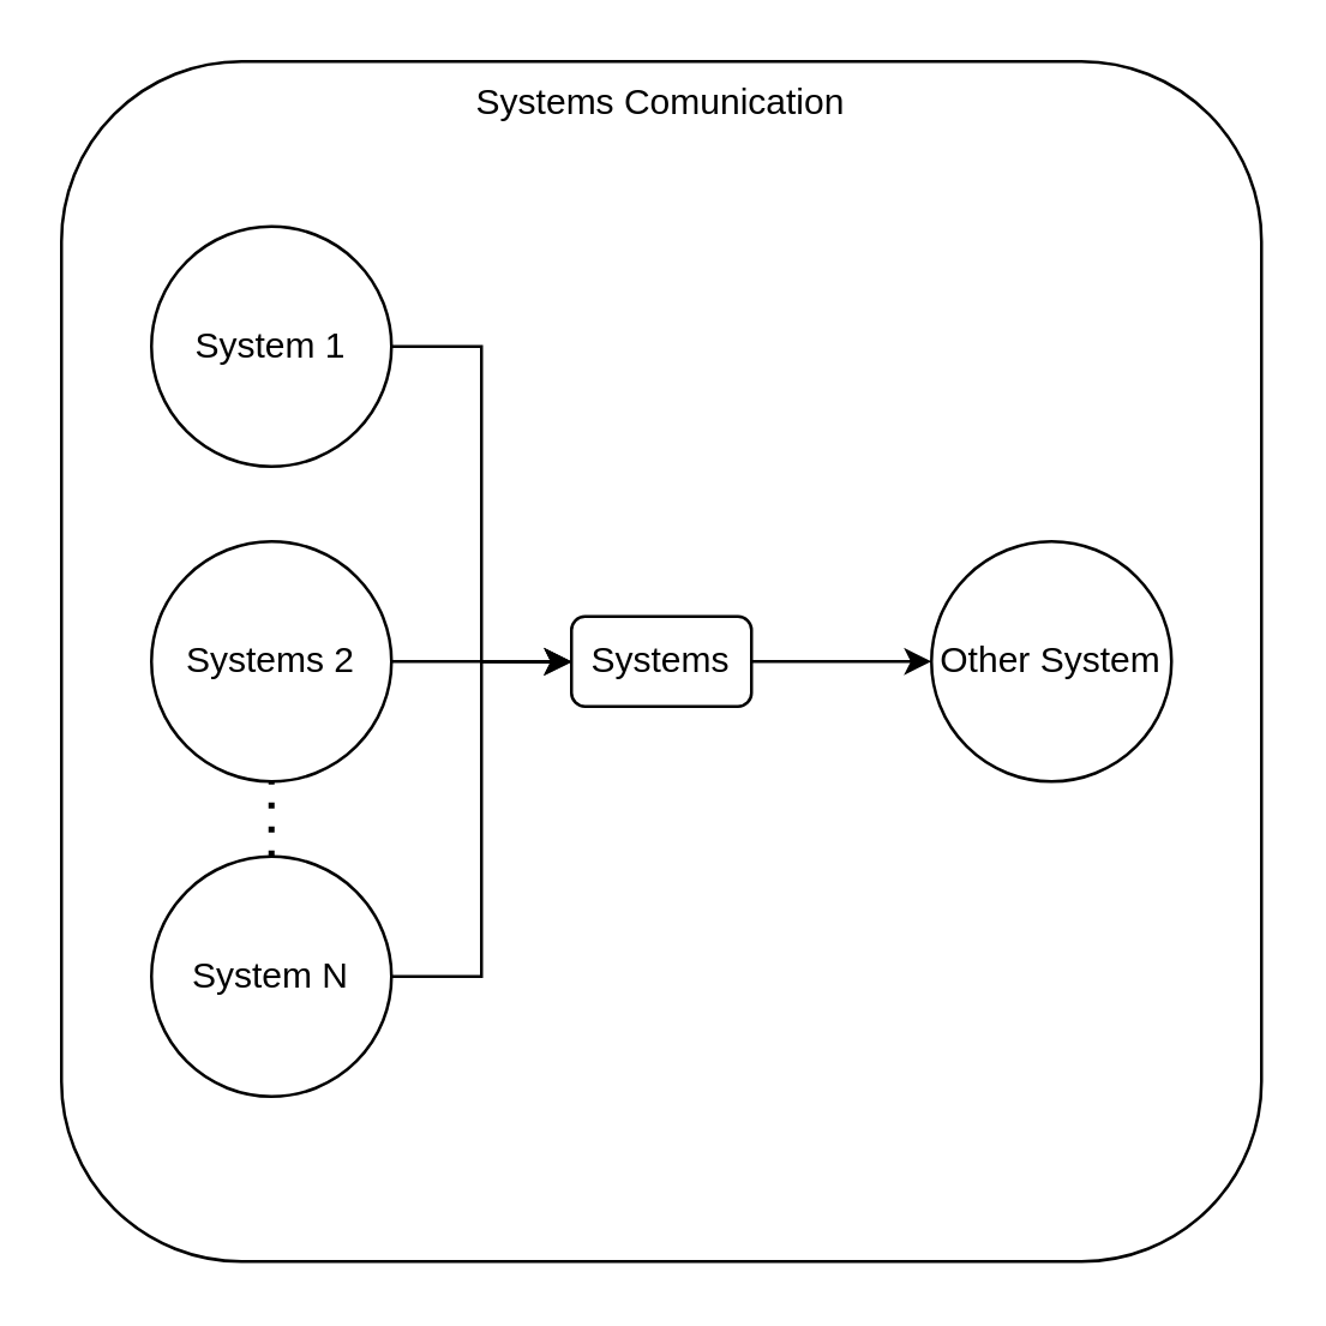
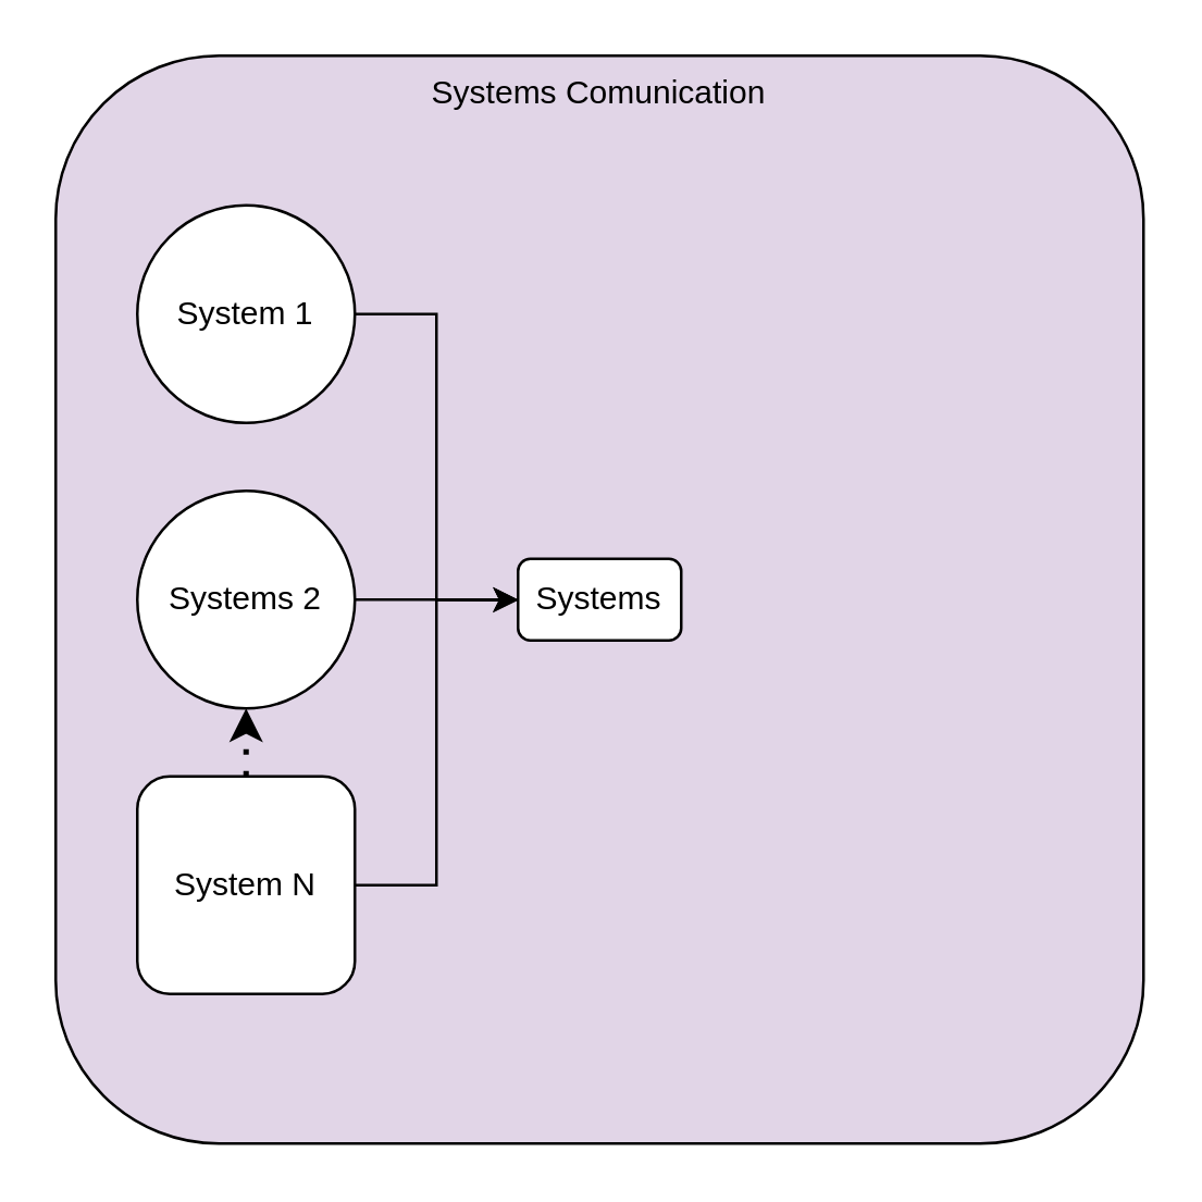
  <mxCell id="0" />
  <mxCell id="1" parent="0" />
- <mxCell id="2" value="Systems Comunication" style="rounded=1;whiteSpace=wrap;html=1;verticalAlign=top;" vertex="1" parent="1"><mxGeometry x="20" y="20" width="400" height="400" as="geometry" /></mxCell>
+ <mxCell id="2" value="Systems Comunication" style="rounded=1;whiteSpace=wrap;html=1;verticalAlign=top;fillColor=#e1d5e7;" vertex="1" parent="1"><mxGeometry x="20" y="20" width="400" height="400" as="geometry" /></mxCell>
  <mxCell id="3" style="edgeStyle=orthogonalEdgeStyle;rounded=0;orthogonalLoop=1;jettySize=auto;html=1;exitX=1;exitY=0.5;exitDx=0;exitDy=0;entryX=0;entryY=0.5;entryDx=0;entryDy=0;" edge="1" parent="1" source="4" target="6"><mxGeometry relative="1" as="geometry" /></mxCell>
  <mxCell id="4" value="System 1" style="ellipse;whiteSpace=wrap;html=1;aspect=fixed;" vertex="1" parent="1"><mxGeometry x="50" y="75" width="80" height="80" as="geometry" /></mxCell>
- <mxCell id="5" style="edgeStyle=orthogonalEdgeStyle;rounded=0;orthogonalLoop=1;jettySize=auto;html=1;exitX=1;exitY=0.5;exitDx=0;exitDy=0;entryX=0;entryY=0.5;entryDx=0;entryDy=0;" edge="1" parent="1" source="6" target="7"><mxGeometry relative="1" as="geometry" /></mxCell>
  <mxCell id="6" value="Systems" style="rounded=1;whiteSpace=wrap;html=1;" vertex="1" parent="1"><mxGeometry x="190" y="205" width="60" height="30" as="geometry" /></mxCell>
- <mxCell id="7" value="Other System" style="ellipse;whiteSpace=wrap;html=1;aspect=fixed;" vertex="1" parent="1"><mxGeometry x="310" y="180" width="80" height="80" as="geometry" /></mxCell>
  <mxCell id="8" style="edgeStyle=orthogonalEdgeStyle;rounded=0;orthogonalLoop=1;jettySize=auto;html=1;exitX=1;exitY=0.5;exitDx=0;exitDy=0;" edge="1" parent="1" source="9"><mxGeometry relative="1" as="geometry"><mxPoint x="190" y="220.286" as="targetPoint" /></mxGeometry></mxCell>
  <mxCell id="9" value="Systems 2" style="ellipse;whiteSpace=wrap;html=1;aspect=fixed;" vertex="1" parent="1"><mxGeometry x="50" y="180" width="80" height="80" as="geometry" /></mxCell>
  <mxCell id="10" style="edgeStyle=orthogonalEdgeStyle;rounded=0;orthogonalLoop=1;jettySize=auto;html=1;exitX=1;exitY=0.5;exitDx=0;exitDy=0;entryX=0;entryY=0.5;entryDx=0;entryDy=0;" edge="1" parent="1" source="11" target="6"><mxGeometry relative="1" as="geometry" /></mxCell>
- <mxCell id="11" value="System N" style="ellipse;whiteSpace=wrap;html=1;aspect=fixed;" vertex="1" parent="1"><mxGeometry x="50" y="285" width="80" height="80" as="geometry" /></mxCell>
- <mxCell id="12" value="" style="endArrow=none;dashed=1;html=1;dashPattern=1 3;strokeWidth=2;rounded=0;exitX=0.5;exitY=0;exitDx=0;exitDy=0;entryX=0.5;entryY=1;entryDx=0;entryDy=0;" edge="1" parent="1" source="11" target="9"><mxGeometry width="50" height="50" relative="1" as="geometry"><mxPoint x="260" y="355" as="sourcePoint" /><mxPoint x="90" y="265" as="targetPoint" /></mxGeometry></mxCell>
+ <mxCell id="11" value="System N" style="whiteSpace=wrap;html=1;aspect=fixed;rounded=1;" vertex="1" parent="1"><mxGeometry x="50" y="285" width="80" height="80" as="geometry" /></mxCell>
+ <mxCell id="12" value="" style="endArrow=classic;dashed=1;html=1;dashPattern=1 3;strokeWidth=2;rounded=0;exitX=0.5;exitY=0;exitDx=0;exitDy=0;entryX=0.5;entryY=1;entryDx=0;entryDy=0;" edge="1" parent="1" source="11" target="9"><mxGeometry width="50" height="50" relative="1" as="geometry"><mxPoint x="260" y="355" as="sourcePoint" /><mxPoint x="90" y="265" as="targetPoint" /></mxGeometry></mxCell>
